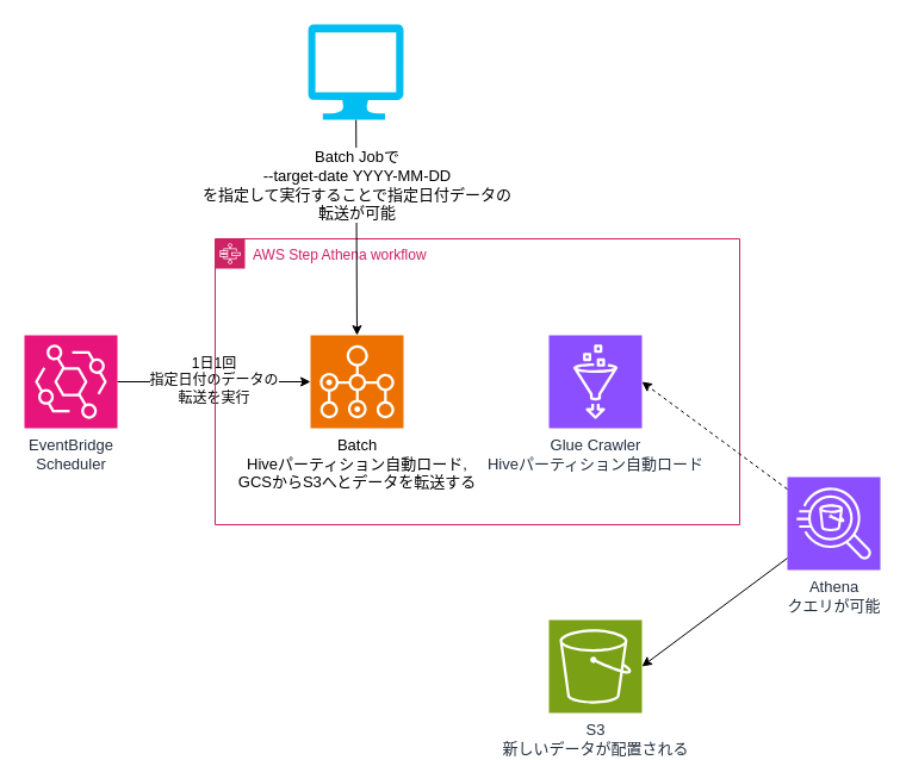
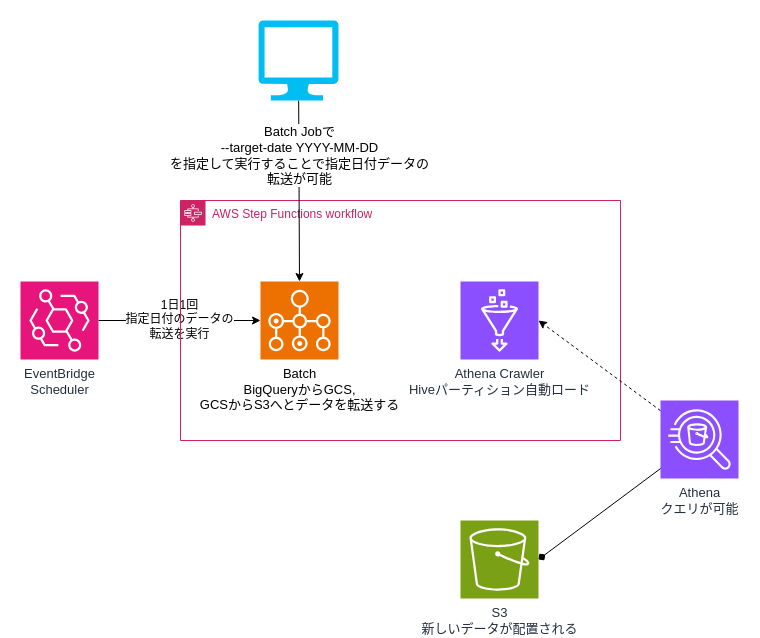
  <mxCell id="0" />
  <mxCell id="1" parent="0" />
  <mxCell id="2" style="edgeStyle=none;html=1;" parent="1" source="4" target="8" edge="1"><mxGeometry relative="1" as="geometry" /></mxCell>
  <mxCell id="3" value="&lt;font style=&quot;font-size: 12px;&quot;&gt;1日1回&lt;/font&gt;&lt;div&gt;&lt;font style=&quot;font-size: 12px;&quot;&gt;指定日付のデータの&lt;/font&gt;&lt;/div&gt;&lt;div&gt;&lt;font style=&quot;font-size: 12px;&quot;&gt;転送を実行&lt;/font&gt;&lt;/div&gt;" style="edgeLabel;html=1;align=center;verticalAlign=middle;resizable=0;points=[];" parent="2" vertex="1" connectable="0"><mxGeometry x="-0.007" y="1" relative="1" as="geometry"><mxPoint y="-1" as="offset" /></mxGeometry></mxCell>
  <mxCell id="4" value="&lt;font style=&quot;font-size: 13px;&quot;&gt;EventBridge&lt;/font&gt;&lt;div&gt;&lt;font style=&quot;font-size: 13px;&quot;&gt;Scheduler&lt;/font&gt;&lt;/div&gt;" style="sketch=0;points=[[0,0,0],[0.25,0,0],[0.5,0,0],[0.75,0,0],[1,0,0],[0,1,0],[0.25,1,0],[0.5,1,0],[0.75,1,0],[1,1,0],[0,0.25,0],[0,0.5,0],[0,0.75,0],[1,0.25,0],[1,0.5,0],[1,0.75,0]];outlineConnect=0;fontColor=#232F3E;fillColor=#E7157B;strokeColor=#ffffff;dashed=0;verticalLabelPosition=bottom;verticalAlign=top;align=center;html=1;fontSize=12;fontStyle=0;aspect=fixed;shape=mxgraph.aws4.resourceIcon;resIcon=mxgraph.aws4.eventbridge;" parent="1" vertex="1"><mxGeometry x="20" y="281" width="78" height="78" as="geometry" /></mxCell>
  <mxCell id="5" value="&lt;font style=&quot;font-size: 13px;&quot;&gt;Athena&lt;/font&gt;&lt;div&gt;&lt;font style=&quot;font-size: 13px;&quot;&gt;クエリが可能&lt;/font&gt;&lt;/div&gt;" style="sketch=0;points=[[0,0,0],[0.25,0,0],[0.5,0,0],[0.75,0,0],[1,0,0],[0,1,0],[0.25,1,0],[0.5,1,0],[0.75,1,0],[1,1,0],[0,0.25,0],[0,0.5,0],[0,0.75,0],[1,0.25,0],[1,0.5,0],[1,0.75,0]];outlineConnect=0;fontColor=#232F3E;fillColor=#8C4FFF;strokeColor=#ffffff;dashed=0;verticalLabelPosition=bottom;verticalAlign=top;align=center;html=1;fontSize=12;fontStyle=0;aspect=fixed;shape=mxgraph.aws4.resourceIcon;resIcon=mxgraph.aws4.athena;" parent="1" vertex="1"><mxGeometry x="660" y="400" width="78" height="78" as="geometry" /></mxCell>
  <mxCell id="6" value="&lt;font style=&quot;font-size: 13px;&quot;&gt;S3&lt;/font&gt;&lt;div&gt;&lt;font style=&quot;font-size: 13px;&quot;&gt;新しいデータが配置される&lt;/font&gt;&lt;/div&gt;" style="sketch=0;points=[[0,0,0],[0.25,0,0],[0.5,0,0],[0.75,0,0],[1,0,0],[0,1,0],[0.25,1,0],[0.5,1,0],[0.75,1,0],[1,1,0],[0,0.25,0],[0,0.5,0],[0,0.75,0],[1,0.25,0],[1,0.5,0],[1,0.75,0]];outlineConnect=0;fontColor=#232F3E;fillColor=#7AA116;strokeColor=#ffffff;dashed=0;verticalLabelPosition=bottom;verticalAlign=top;align=center;html=1;fontSize=12;fontStyle=0;aspect=fixed;shape=mxgraph.aws4.resourceIcon;resIcon=mxgraph.aws4.s3;" parent="1" vertex="1"><mxGeometry x="460" y="520" width="78" height="78" as="geometry" /></mxCell>
- <mxCell id="7" value="&lt;span style=&quot;background-color: light-dark(#ffffff, var(--ge-dark-color, #121212));&quot;&gt;AWS Step Athena workflow&lt;/span&gt;" style="points=[[0,0],[0.25,0],[0.5,0],[0.75,0],[1,0],[1,0.25],[1,0.5],[1,0.75],[1,1],[0.75,1],[0.5,1],[0.25,1],[0,1],[0,0.75],[0,0.5],[0,0.25]];outlineConnect=0;gradientColor=none;html=1;whiteSpace=wrap;fontSize=12;fontStyle=0;container=1;pointerEvents=0;collapsible=0;recursiveResize=0;shape=mxgraph.aws4.group;grIcon=mxgraph.aws4.group_aws_step_functions_workflow;strokeColor=#CD2264;fillColor=none;verticalAlign=top;align=left;spacingLeft=30;fontColor=#CD2264;dashed=0;" parent="1" vertex="1"><mxGeometry x="180" y="200" width="440" height="240" as="geometry" /></mxCell>
- <mxCell id="8" value="&lt;font style=&quot;font-size: 13px; color: rgb(0, 0, 0); background-color: rgb(255, 255, 255);&quot;&gt;Batch&lt;/font&gt;&lt;div&gt;&lt;font style=&quot;font-size: 13px; color: rgb(0, 0, 0); background-color: rgb(255, 255, 255);&quot;&gt;Hiveパーティション自動ロード,&lt;/font&gt;&lt;/div&gt;&lt;div&gt;&lt;span style=&quot;background-color: rgb(255, 255, 255);&quot;&gt;&lt;font style=&quot;font-size: 13px; color: rgb(0, 0, 0);&quot;&gt;GCSからS3へと&lt;/font&gt;&lt;font style=&quot;font-size: 13px; color: rgb(0, 0, 0);&quot;&gt;データ&lt;/font&gt;&lt;font style=&quot;font-size: 13px; color: rgb(0, 0, 0);&quot;&gt;を転送する&lt;/font&gt;&lt;/span&gt;&lt;/div&gt;" style="sketch=0;points=[[0,0,0],[0.25,0,0],[0.5,0,0],[0.75,0,0],[1,0,0],[0,1,0],[0.25,1,0],[0.5,1,0],[0.75,1,0],[1,1,0],[0,0.25,0],[0,0.5,0],[0,0.75,0],[1,0.25,0],[1,0.5,0],[1,0.75,0]];outlineConnect=0;fontColor=#232F3E;fillColor=#ED7100;strokeColor=#ffffff;dashed=0;verticalLabelPosition=bottom;verticalAlign=top;align=center;html=1;fontSize=12;fontStyle=0;aspect=fixed;shape=mxgraph.aws4.resourceIcon;resIcon=mxgraph.aws4.batch;gradientColor=none;labelBackgroundColor=default;" parent="7" vertex="1"><mxGeometry x="80" y="81" width="78" height="78" as="geometry" /></mxCell>
- <mxCell id="9" value="&lt;font style=&quot;font-size: 13px; background-color: light-dark(#ffffff, var(--ge-dark-color, #121212));&quot;&gt;Glue Crawler&lt;/font&gt;&lt;div&gt;&lt;font style=&quot;font-size: 13px; background-color: light-dark(#ffffff, var(--ge-dark-color, #121212));&quot;&gt;Hiveパーティション自動ロード&lt;/font&gt;&lt;/div&gt;" style="sketch=0;points=[[0,0,0],[0.25,0,0],[0.5,0,0],[0.75,0,0],[1,0,0],[0,1,0],[0.25,1,0],[0.5,1,0],[0.75,1,0],[1,1,0],[0,0.25,0],[0,0.5,0],[0,0.75,0],[1,0.25,0],[1,0.5,0],[1,0.75,0]];outlineConnect=0;fontColor=#232F3E;fillColor=#8C4FFF;strokeColor=#ffffff;dashed=0;verticalLabelPosition=bottom;verticalAlign=top;align=center;html=1;fontSize=12;fontStyle=0;aspect=fixed;shape=mxgraph.aws4.resourceIcon;resIcon=mxgraph.aws4.glue;" parent="7" vertex="1"><mxGeometry x="280" y="81" width="78" height="78" as="geometry" /></mxCell>
+ <mxCell id="7" value="&lt;span style=&quot;background-color: light-dark(#ffffff, var(--ge-dark-color, #121212));&quot;&gt;AWS Step Functions workflow&lt;/span&gt;" style="points=[[0,0],[0.25,0],[0.5,0],[0.75,0],[1,0],[1,0.25],[1,0.5],[1,0.75],[1,1],[0.75,1],[0.5,1],[0.25,1],[0,1],[0,0.75],[0,0.5],[0,0.25]];outlineConnect=0;gradientColor=none;html=1;whiteSpace=wrap;fontSize=12;fontStyle=0;container=1;pointerEvents=0;collapsible=0;recursiveResize=0;shape=mxgraph.aws4.group;grIcon=mxgraph.aws4.group_aws_step_functions_workflow;strokeColor=#CD2264;fillColor=none;verticalAlign=top;align=left;spacingLeft=30;fontColor=#CD2264;dashed=0;" parent="1" vertex="1"><mxGeometry x="180" y="200" width="440" height="240" as="geometry" /></mxCell>
+ <mxCell id="8" value="&lt;font style=&quot;font-size: 13px; color: rgb(0, 0, 0); background-color: rgb(255, 255, 255);&quot;&gt;Batch&lt;/font&gt;&lt;div&gt;&lt;font style=&quot;font-size: 13px; color: rgb(0, 0, 0); background-color: rgb(255, 255, 255);&quot;&gt;BigQueryからGCS,&lt;/font&gt;&lt;/div&gt;&lt;div&gt;&lt;span style=&quot;background-color: rgb(255, 255, 255);&quot;&gt;&lt;font style=&quot;font-size: 13px; color: rgb(0, 0, 0);&quot;&gt;GCSからS3へと&lt;/font&gt;&lt;font style=&quot;font-size: 13px; color: rgb(0, 0, 0);&quot;&gt;データ&lt;/font&gt;&lt;font style=&quot;font-size: 13px; color: rgb(0, 0, 0);&quot;&gt;を転送する&lt;/font&gt;&lt;/span&gt;&lt;/div&gt;" style="sketch=0;points=[[0,0,0],[0.25,0,0],[0.5,0,0],[0.75,0,0],[1,0,0],[0,1,0],[0.25,1,0],[0.5,1,0],[0.75,1,0],[1,1,0],[0,0.25,0],[0,0.5,0],[0,0.75,0],[1,0.25,0],[1,0.5,0],[1,0.75,0]];outlineConnect=0;fontColor=#232F3E;fillColor=#ED7100;strokeColor=#ffffff;dashed=0;verticalLabelPosition=bottom;verticalAlign=top;align=center;html=1;fontSize=12;fontStyle=0;aspect=fixed;shape=mxgraph.aws4.resourceIcon;resIcon=mxgraph.aws4.batch;gradientColor=none;labelBackgroundColor=default;" parent="7" vertex="1"><mxGeometry x="80" y="81" width="78" height="78" as="geometry" /></mxCell>
+ <mxCell id="9" value="&lt;font style=&quot;font-size: 13px; background-color: light-dark(#ffffff, var(--ge-dark-color, #121212));&quot;&gt;Athena Crawler&lt;/font&gt;&lt;div&gt;&lt;font style=&quot;font-size: 13px; background-color: light-dark(#ffffff, var(--ge-dark-color, #121212));&quot;&gt;Hiveパーティション自動ロード&lt;/font&gt;&lt;/div&gt;" style="sketch=0;points=[[0,0,0],[0.25,0,0],[0.5,0,0],[0.75,0,0],[1,0,0],[0,1,0],[0.25,1,0],[0.5,1,0],[0.75,1,0],[1,1,0],[0,0.25,0],[0,0.5,0],[0,0.75,0],[1,0.25,0],[1,0.5,0],[1,0.75,0]];outlineConnect=0;fontColor=#232F3E;fillColor=#8C4FFF;strokeColor=#ffffff;dashed=0;verticalLabelPosition=bottom;verticalAlign=top;align=center;html=1;fontSize=12;fontStyle=0;aspect=fixed;shape=mxgraph.aws4.resourceIcon;resIcon=mxgraph.aws4.glue;" parent="7" vertex="1"><mxGeometry x="280" y="81" width="78" height="78" as="geometry" /></mxCell>
  <mxCell id="10" style="edgeStyle=none;html=1;entryX=1;entryY=0.5;entryDx=0;entryDy=0;entryPerimeter=0;dashed=1;" parent="1" source="5" target="9" edge="1"><mxGeometry relative="1" as="geometry" /></mxCell>
- <mxCell id="11" style="edgeStyle=none;html=1;entryX=1;entryY=0.5;entryDx=0;entryDy=0;entryPerimeter=0;" parent="1" source="5" target="6" edge="1"><mxGeometry relative="1" as="geometry" /></mxCell>
+ <mxCell id="11" style="edgeStyle=none;html=1;entryX=1;entryY=0.5;entryDx=0;entryDy=0;entryPerimeter=0;endArrow=diamond;" parent="1" source="5" target="6" edge="1"><mxGeometry relative="1" as="geometry" /></mxCell>
  <mxCell id="12" style="edgeStyle=none;html=1;entryX=0.5;entryY=0;entryDx=0;entryDy=0;entryPerimeter=0;" parent="1" source="14" target="8" edge="1"><mxGeometry relative="1" as="geometry" /></mxCell>
  <mxCell id="13" value="&lt;font style=&quot;font-size: 13px;&quot;&gt;Batch Jobで&lt;/font&gt;&lt;div&gt;&lt;font style=&quot;font-size: 13px;&quot;&gt;--target-date YYYY-MM-DD&lt;/font&gt;&lt;/div&gt;&lt;div&gt;&lt;font style=&quot;font-size: 13px;&quot;&gt;を指定して実行することで指定日付データの&lt;/font&gt;&lt;/div&gt;&lt;div&gt;&lt;font style=&quot;font-size: 13px;&quot;&gt;転送が可能&lt;/font&gt;&lt;/div&gt;" style="edgeLabel;html=1;align=center;verticalAlign=middle;resizable=0;points=[];" parent="12" vertex="1" connectable="0"><mxGeometry x="-0.392" relative="1" as="geometry"><mxPoint as="offset" /></mxGeometry></mxCell>
  <mxCell id="14" value="" style="verticalLabelPosition=bottom;html=1;verticalAlign=top;align=center;strokeColor=none;fillColor=#00BEF2;shape=mxgraph.azure.computer;pointerEvents=1;" parent="1" vertex="1"><mxGeometry x="258" y="20" width="80" height="80" as="geometry" /></mxCell>
